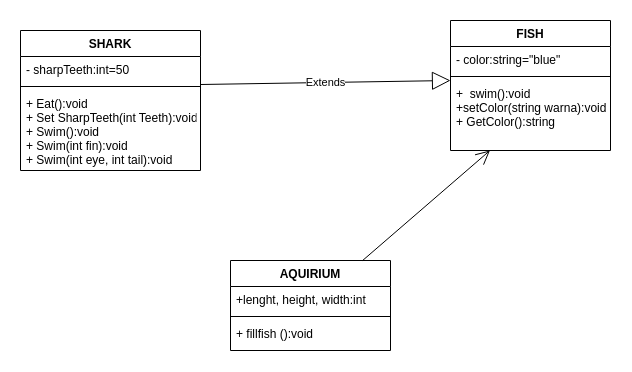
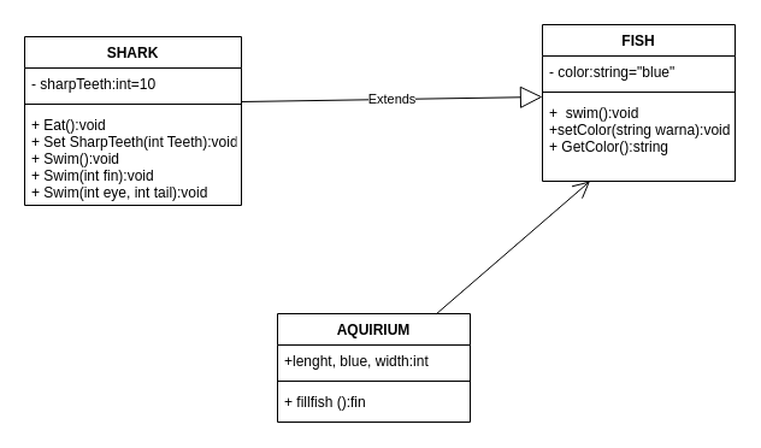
  <mxCell id="0" />
  <mxCell id="1" parent="0" />
  <mxCell id="2" value="FISH" style="swimlane;fontStyle=1;align=center;verticalAlign=top;childLayout=stackLayout;horizontal=1;startSize=26;horizontalStack=0;resizeParent=1;resizeParentMax=0;resizeLast=0;collapsible=1;marginBottom=0;" vertex="1" parent="1"><mxGeometry x="450" y="20" width="160" height="130" as="geometry" /></mxCell>
  <mxCell id="3" value="- color:string=&quot;blue&quot;" style="text;strokeColor=none;fillColor=none;align=left;verticalAlign=top;spacingLeft=4;spacingRight=4;overflow=hidden;rotatable=0;points=[[0,0.5],[1,0.5]];portConstraint=eastwest;" vertex="1" parent="2"><mxGeometry y="26" width="160" height="26" as="geometry" /></mxCell>
  <mxCell id="4" value="" style="line;strokeWidth=1;fillColor=none;align=left;verticalAlign=middle;spacingTop=-1;spacingLeft=3;spacingRight=3;rotatable=0;labelPosition=right;points=[];portConstraint=eastwest;" vertex="1" parent="2"><mxGeometry y="52" width="160" height="8" as="geometry" /></mxCell>
  <mxCell id="5" value="+  swim():void&#10;+setColor(string warna):void&#10;+ GetColor():string" style="text;strokeColor=none;fillColor=none;align=left;verticalAlign=top;spacingLeft=4;spacingRight=4;overflow=hidden;rotatable=0;points=[[0,0.5],[1,0.5]];portConstraint=eastwest;" vertex="1" parent="2"><mxGeometry y="60" width="160" height="70" as="geometry" /></mxCell>
  <mxCell id="6" value="AQUIRIUM" style="swimlane;fontStyle=1;align=center;verticalAlign=top;childLayout=stackLayout;horizontal=1;startSize=26;horizontalStack=0;resizeParent=1;resizeParentMax=0;resizeLast=0;collapsible=1;marginBottom=0;" vertex="1" parent="1"><mxGeometry x="230" y="260" width="160" height="90" as="geometry" /></mxCell>
- <mxCell id="7" value="+lenght, height, width:int" style="text;strokeColor=none;fillColor=none;align=left;verticalAlign=top;spacingLeft=4;spacingRight=4;overflow=hidden;rotatable=0;points=[[0,0.5],[1,0.5]];portConstraint=eastwest;" vertex="1" parent="6"><mxGeometry y="26" width="160" height="26" as="geometry" /></mxCell>
+ <mxCell id="7" value="+lenght, blue, width:int" style="text;strokeColor=none;fillColor=none;align=left;verticalAlign=top;spacingLeft=4;spacingRight=4;overflow=hidden;rotatable=0;points=[[0,0.5],[1,0.5]];portConstraint=eastwest;" vertex="1" parent="6"><mxGeometry y="26" width="160" height="26" as="geometry" /></mxCell>
  <mxCell id="8" value="" style="line;strokeWidth=1;fillColor=none;align=left;verticalAlign=middle;spacingTop=-1;spacingLeft=3;spacingRight=3;rotatable=0;labelPosition=right;points=[];portConstraint=eastwest;" vertex="1" parent="6"><mxGeometry y="52" width="160" height="8" as="geometry" /></mxCell>
- <mxCell id="9" value="+ fillfish ():void" style="text;strokeColor=none;fillColor=none;align=left;verticalAlign=top;spacingLeft=4;spacingRight=4;overflow=hidden;rotatable=0;points=[[0,0.5],[1,0.5]];portConstraint=eastwest;" vertex="1" parent="6"><mxGeometry y="60" width="160" height="30" as="geometry" /></mxCell>
+ <mxCell id="9" value="+ fillfish ():fin" style="text;strokeColor=none;fillColor=none;align=left;verticalAlign=top;spacingLeft=4;spacingRight=4;overflow=hidden;rotatable=0;points=[[0,0.5],[1,0.5]];portConstraint=eastwest;" vertex="1" parent="6"><mxGeometry y="60" width="160" height="30" as="geometry" /></mxCell>
  <mxCell id="10" value="" style="endArrow=open;endFill=1;endSize=12;html=1;" edge="1" parent="1" source="6" target="5"><mxGeometry width="160" relative="1" as="geometry"><mxPoint x="250" y="140" as="sourcePoint" /><mxPoint x="410" y="140" as="targetPoint" /></mxGeometry></mxCell>
  <mxCell id="11" value="Extends" style="endArrow=block;endSize=16;endFill=0;html=1;entryX=0;entryY=0;entryDx=0;entryDy=0;entryPerimeter=0;exitX=1;exitY=1.077;exitDx=0;exitDy=0;exitPerimeter=0;" edge="1" parent="1" source="13" target="5"><mxGeometry width="160" relative="1" as="geometry"><mxPoint x="180" y="80" as="sourcePoint" /><mxPoint x="340" y="80" as="targetPoint" /></mxGeometry></mxCell>
  <mxCell id="12" value="SHARK" style="swimlane;fontStyle=1;align=center;verticalAlign=top;childLayout=stackLayout;horizontal=1;startSize=26;horizontalStack=0;resizeParent=1;resizeParentMax=0;resizeLast=0;collapsible=1;marginBottom=0;" vertex="1" parent="1"><mxGeometry x="20" y="30" width="180" height="140" as="geometry" /></mxCell>
- <mxCell id="13" value="- sharpTeeth:int=50" style="text;strokeColor=none;fillColor=none;align=left;verticalAlign=top;spacingLeft=4;spacingRight=4;overflow=hidden;rotatable=0;points=[[0,0.5],[1,0.5]];portConstraint=eastwest;" vertex="1" parent="12"><mxGeometry y="26" width="180" height="26" as="geometry" /></mxCell>
+ <mxCell id="13" value="- sharpTeeth:int=10" style="text;strokeColor=none;fillColor=none;align=left;verticalAlign=top;spacingLeft=4;spacingRight=4;overflow=hidden;rotatable=0;points=[[0,0.5],[1,0.5]];portConstraint=eastwest;" vertex="1" parent="12"><mxGeometry y="26" width="180" height="26" as="geometry" /></mxCell>
  <mxCell id="14" value="" style="line;strokeWidth=1;fillColor=none;align=left;verticalAlign=middle;spacingTop=-1;spacingLeft=3;spacingRight=3;rotatable=0;labelPosition=right;points=[];portConstraint=eastwest;" vertex="1" parent="12"><mxGeometry y="52" width="180" height="8" as="geometry" /></mxCell>
  <mxCell id="15" value="+ Eat():void&#10;+ Set SharpTeeth(int Teeth):void&#10;+ Swim():void&#10;+ Swim(int fin):void&#10;+ Swim(int eye, int tail):void" style="text;strokeColor=none;fillColor=none;align=left;verticalAlign=top;spacingLeft=4;spacingRight=4;overflow=hidden;rotatable=0;points=[[0,0.5],[1,0.5]];portConstraint=eastwest;" vertex="1" parent="12"><mxGeometry y="60" width="180" height="80" as="geometry" /></mxCell>
